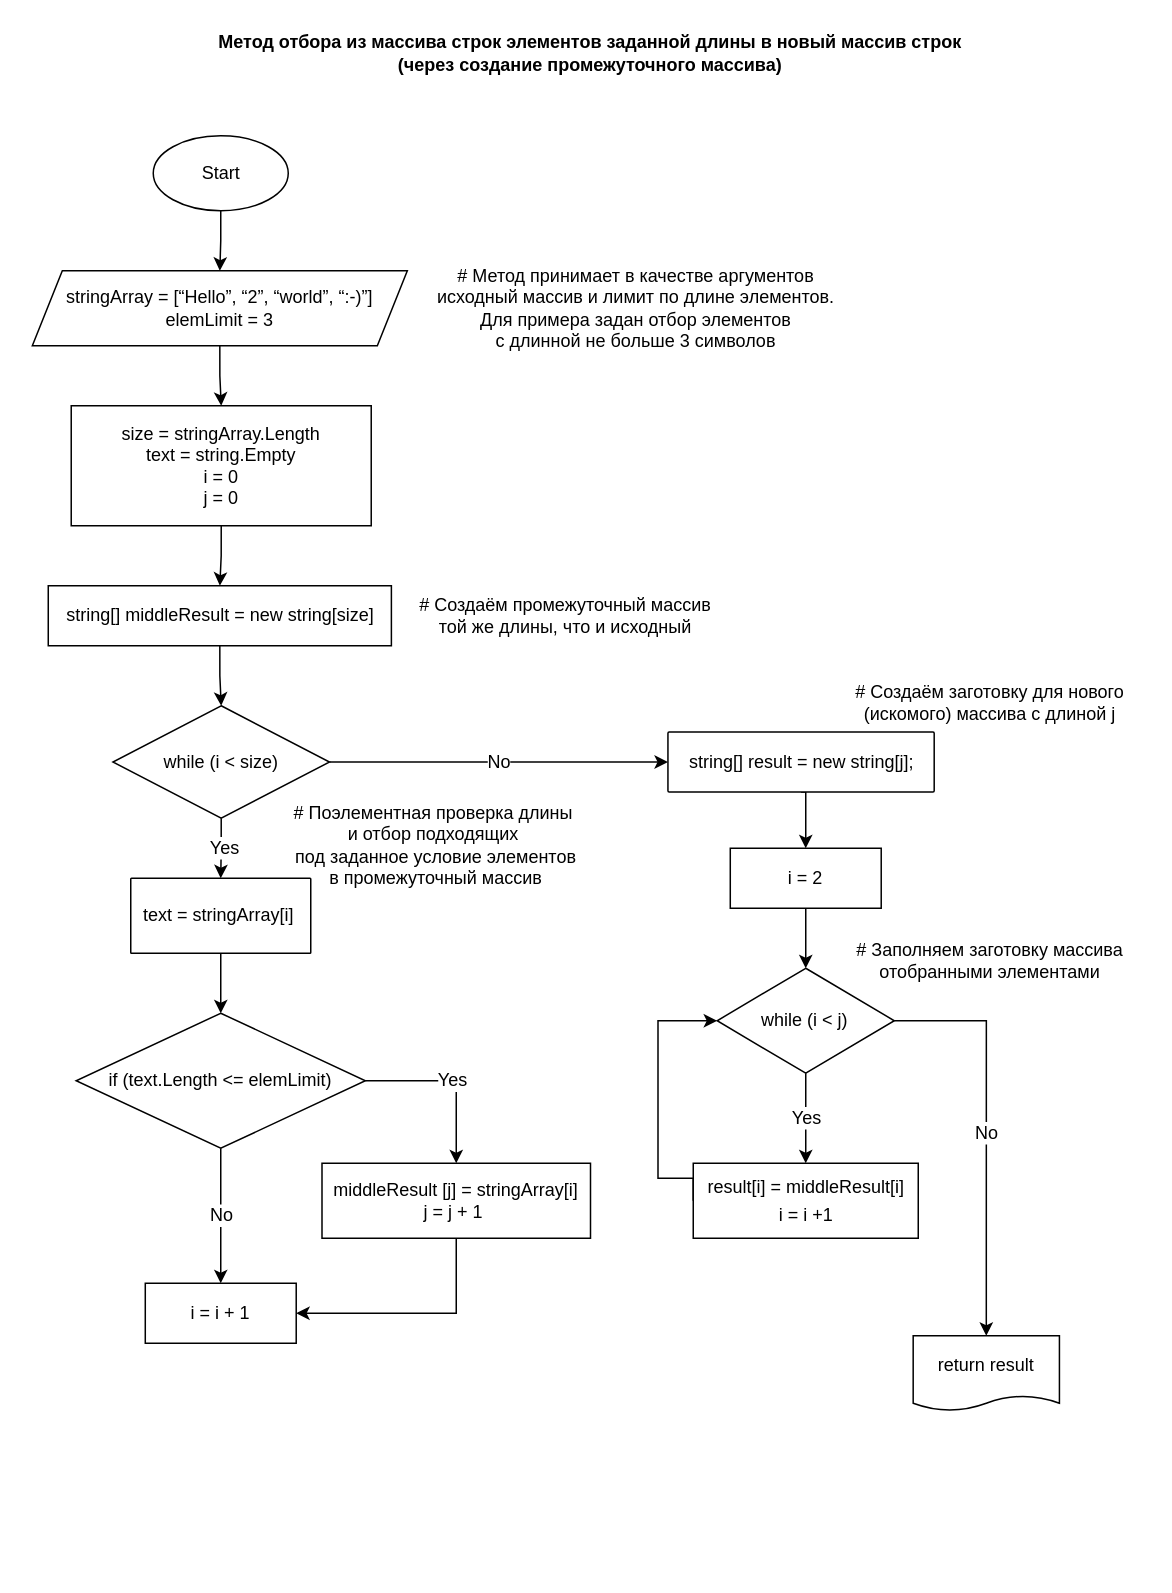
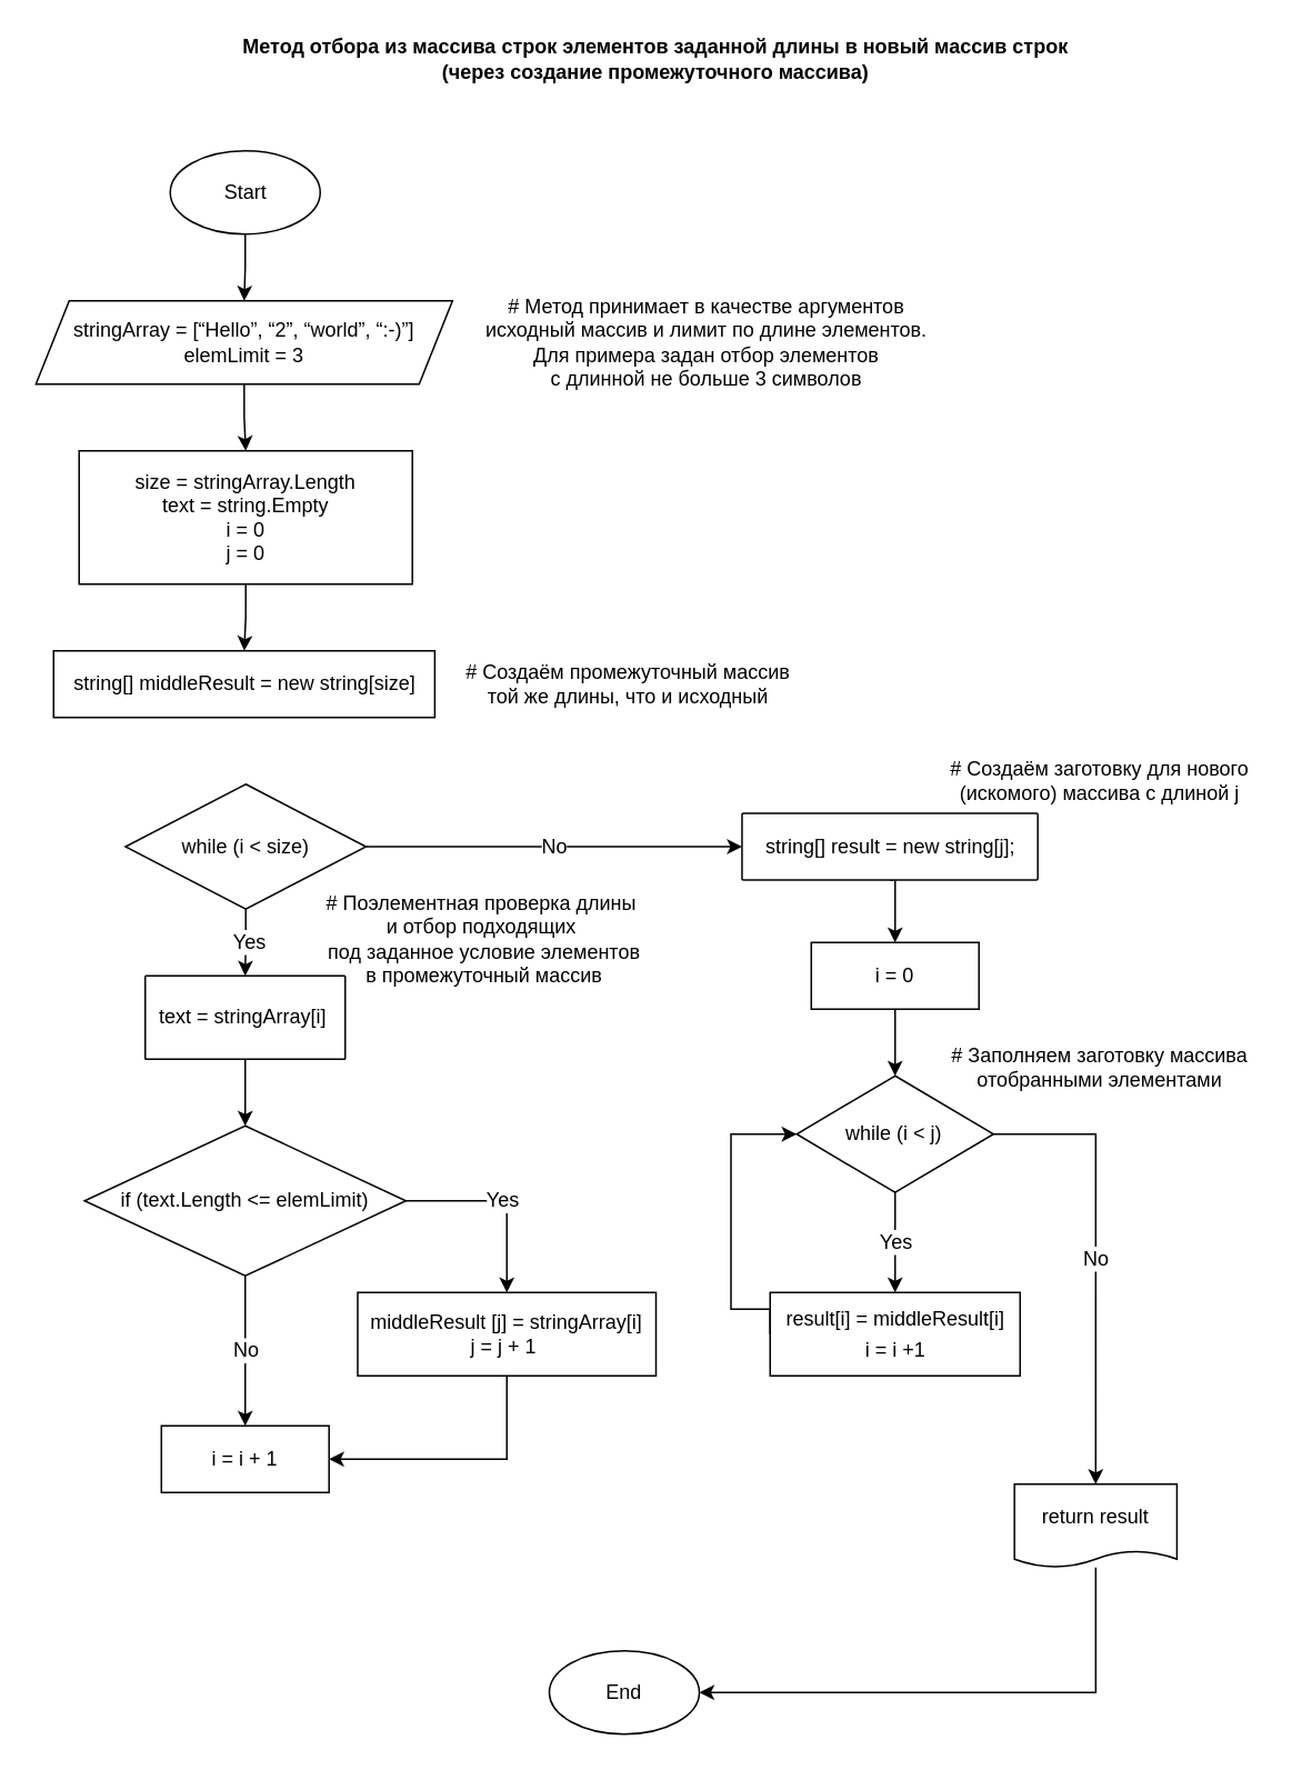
  <mxCell id="0" />
  <mxCell id="1" parent="0" />
  <mxCell id="2" value="Метод отбора из массива строк&amp;nbsp;элементов заданной длины&amp;nbsp;в новый массив строк (через создание промежуточного массива)" style="text;html=1;strokeColor=none;fillColor=none;align=center;verticalAlign=middle;whiteSpace=wrap;rounded=0;fontStyle=1" parent="1" vertex="1"><mxGeometry x="143" y="20" width="500" height="30" as="geometry" /></mxCell>
  <mxCell id="3" style="edgeStyle=orthogonalEdgeStyle;rounded=0;orthogonalLoop=1;jettySize=auto;html=1;exitX=0.5;exitY=1;exitDx=0;exitDy=0;" parent="1" source="4" target="6" edge="1"><mxGeometry relative="1" as="geometry" /></mxCell>
  <mxCell id="4" value="Start" style="ellipse;whiteSpace=wrap;html=1;" parent="1" vertex="1"><mxGeometry x="101.5" y="90" width="90" height="50" as="geometry" /></mxCell>
  <mxCell id="5" style="edgeStyle=orthogonalEdgeStyle;rounded=0;orthogonalLoop=1;jettySize=auto;html=1;exitX=0.5;exitY=1;exitDx=0;exitDy=0;entryX=0.5;entryY=0;entryDx=0;entryDy=0;" parent="1" source="6" target="8" edge="1"><mxGeometry relative="1" as="geometry" /></mxCell>
  <mxCell id="6" value="stringArray =&amp;nbsp;[“Hello”, “2”, “world”, “:-)”]&lt;br&gt;elemLimit = 3" style="shape=parallelogram;perimeter=parallelogramPerimeter;whiteSpace=wrap;html=1;fixedSize=1;" parent="1" vertex="1"><mxGeometry x="20.88" y="180" width="250" height="50" as="geometry" /></mxCell>
  <mxCell id="7" style="edgeStyle=orthogonalEdgeStyle;rounded=0;orthogonalLoop=1;jettySize=auto;html=1;exitX=0.5;exitY=1;exitDx=0;exitDy=0;entryX=0.5;entryY=0;entryDx=0;entryDy=0;fontFamily=Helvetica;fontSize=12;" parent="1" source="8" target="10" edge="1"><mxGeometry relative="1" as="geometry" /></mxCell>
  <mxCell id="8" value="size = stringArray.Length&lt;br&gt;text = string.Empty&lt;br&gt;i = 0&lt;br&gt;j = 0" style="rounded=1;whiteSpace=wrap;html=1;arcSize=0;" parent="1" vertex="1"><mxGeometry x="46.82" y="270" width="200" height="80" as="geometry" /></mxCell>
- <mxCell id="9" style="edgeStyle=orthogonalEdgeStyle;rounded=0;orthogonalLoop=1;jettySize=auto;html=1;exitX=0.5;exitY=1;exitDx=0;exitDy=0;entryX=0.5;entryY=0;entryDx=0;entryDy=0;fontFamily=Helvetica;fontSize=12;" parent="1" source="10" target="13" edge="1"><mxGeometry relative="1" as="geometry" /></mxCell>
  <mxCell id="10" value="&lt;div style=&quot;background-color: rgb(255, 255, 255); line-height: 19px;&quot;&gt;string[] middleResult = new string[size]&lt;br&gt;&lt;/div&gt;" style="rounded=1;whiteSpace=wrap;html=1;arcSize=0;" parent="1" vertex="1"><mxGeometry x="31.51" y="390" width="228.75" height="40" as="geometry" /></mxCell>
  <mxCell id="11" value="Yes" style="edgeStyle=orthogonalEdgeStyle;rounded=0;orthogonalLoop=1;jettySize=auto;html=1;exitX=0.5;exitY=1;exitDx=0;exitDy=0;entryX=0.5;entryY=0;entryDx=0;entryDy=0;fontFamily=Helvetica;fontSize=12;" parent="1" source="13" target="20" edge="1"><mxGeometry y="2" relative="1" as="geometry"><mxPoint as="offset" /></mxGeometry></mxCell>
  <mxCell id="12" value="No" style="edgeStyle=orthogonalEdgeStyle;rounded=0;orthogonalLoop=1;jettySize=auto;html=1;exitX=1;exitY=0.5;exitDx=0;exitDy=0;entryX=0;entryY=0.5;entryDx=0;entryDy=0;strokeColor=default;fontFamily=Helvetica;fontSize=12;" parent="1" source="13" target="26" edge="1"><mxGeometry relative="1" as="geometry" /></mxCell>
  <mxCell id="13" value="while (i &amp;lt; size)" style="rhombus;whiteSpace=wrap;html=1;fontFamily=Helvetica;fontSize=12;" parent="1" vertex="1"><mxGeometry x="74.63" y="470" width="144.37" height="75" as="geometry" /></mxCell>
  <mxCell id="14" value="#&amp;nbsp;Поэлементная&amp;nbsp;&lt;span style=&quot;&quot;&gt;проверка длины&lt;br&gt;и отбор подходящих&lt;br&gt;&amp;nbsp;под заданное условие элементов&lt;br&gt;&amp;nbsp;в промежуточный массив&lt;/span&gt;" style="text;html=1;align=center;verticalAlign=middle;resizable=0;points=[];autosize=1;strokeColor=none;fillColor=none;fontSize=12;fontFamily=Helvetica;" parent="1" vertex="1"><mxGeometry x="183" y="527.5" width="210" height="70" as="geometry" /></mxCell>
  <mxCell id="15" value="#&amp;nbsp;Создаём промежуточный массив&lt;br&gt;той же длины,&amp;nbsp;что и исходный" style="text;html=1;align=center;verticalAlign=middle;resizable=0;points=[];autosize=1;strokeColor=none;fillColor=none;fontSize=12;fontFamily=Helvetica;" parent="1" vertex="1"><mxGeometry x="266.19" y="390" width="220" height="40" as="geometry" /></mxCell>
  <mxCell id="16" value="Yes" style="edgeStyle=orthogonalEdgeStyle;rounded=0;orthogonalLoop=1;jettySize=auto;html=1;exitX=1;exitY=0.5;exitDx=0;exitDy=0;entryX=0.5;entryY=0;entryDx=0;entryDy=0;strokeColor=default;fontFamily=Helvetica;fontSize=12;" parent="1" source="18" target="23" edge="1"><mxGeometry relative="1" as="geometry" /></mxCell>
  <mxCell id="17" value="No" style="edgeStyle=orthogonalEdgeStyle;rounded=0;orthogonalLoop=1;jettySize=auto;html=1;exitX=0.5;exitY=1;exitDx=0;exitDy=0;entryX=0.5;entryY=0;entryDx=0;entryDy=0;strokeColor=default;fontFamily=Helvetica;fontSize=12;" parent="1" source="18" target="24" edge="1"><mxGeometry relative="1" as="geometry" /></mxCell>
  <mxCell id="18" value="&lt;font style=&quot;font-size: 12px;&quot;&gt;if (text&lt;span style=&quot;background-color: rgb(255, 255, 255);&quot;&gt;.&lt;/span&gt;&lt;span style=&quot;background-color: rgb(255, 255, 255);&quot;&gt;Length &lt;/span&gt;&lt;span style=&quot;background-color: rgb(255, 255, 255);&quot;&gt;&amp;lt;=&amp;nbsp;&lt;/span&gt;elemLimit&lt;span style=&quot;background-color: initial;&quot;&gt;)&lt;/span&gt;&lt;/font&gt;" style="rhombus;whiteSpace=wrap;html=1;fontFamily=Helvetica;fontSize=12;" parent="1" vertex="1"><mxGeometry x="50.11" y="675" width="192.8" height="90" as="geometry" /></mxCell>
  <mxCell id="19" style="edgeStyle=orthogonalEdgeStyle;rounded=0;orthogonalLoop=1;jettySize=auto;html=1;exitX=0.5;exitY=1;exitDx=0;exitDy=0;entryX=0.5;entryY=0;entryDx=0;entryDy=0;fontFamily=Helvetica;fontSize=12;" parent="1" source="20" target="18" edge="1"><mxGeometry relative="1" as="geometry" /></mxCell>
  <mxCell id="20" value="text = stringArray[i]&amp;nbsp;" style="rounded=1;whiteSpace=wrap;html=1;fontFamily=Helvetica;fontSize=12;arcSize=1;" parent="1" vertex="1"><mxGeometry x="86.5" y="585" width="120" height="50" as="geometry" /></mxCell>
  <mxCell id="21" value="# Метод принимает в качестве аргументов&lt;br&gt;исходный массив и&amp;nbsp;лимит по длине элементов.&lt;br&gt;Для примера задан отбор элементов&lt;br&gt;с длинной&amp;nbsp;не больше 3 символов" style="text;html=1;align=center;verticalAlign=middle;resizable=0;points=[];autosize=1;strokeColor=none;fillColor=none;fontSize=12;fontFamily=Helvetica;" parent="1" vertex="1"><mxGeometry x="277.76" y="170" width="290" height="70" as="geometry" /></mxCell>
  <mxCell id="22" style="edgeStyle=orthogonalEdgeStyle;rounded=0;orthogonalLoop=1;jettySize=auto;html=1;exitX=0.5;exitY=1;exitDx=0;exitDy=0;entryX=1;entryY=0.5;entryDx=0;entryDy=0;strokeColor=default;fontFamily=Helvetica;fontSize=12;" parent="1" source="23" target="24" edge="1"><mxGeometry relative="1" as="geometry" /></mxCell>
  <mxCell id="23" value="middleResult [j] = stringArray[i]&lt;br&gt;j = j + 1&amp;nbsp;" style="rounded=1;whiteSpace=wrap;html=1;fontFamily=Helvetica;fontSize=12;arcSize=0;" parent="1" vertex="1"><mxGeometry x="214" y="775" width="179" height="50" as="geometry" /></mxCell>
  <mxCell id="24" value="i = i + 1" style="rounded=1;whiteSpace=wrap;html=1;fontFamily=Helvetica;fontSize=12;arcSize=0;" parent="1" vertex="1"><mxGeometry x="96.19" y="855" width="100.62" height="40" as="geometry" /></mxCell>
  <mxCell id="25" style="edgeStyle=orthogonalEdgeStyle;rounded=0;orthogonalLoop=1;jettySize=auto;html=1;exitX=0.5;exitY=1;exitDx=0;exitDy=0;entryX=0.5;entryY=0;entryDx=0;entryDy=0;" edge="1" parent="1" source="26" target="38"><mxGeometry relative="1" as="geometry" /></mxCell>
  <mxCell id="26" value="string[] result = new string[j];" style="rounded=1;whiteSpace=wrap;html=1;fontFamily=Helvetica;fontSize=12;arcSize=2;" parent="1" vertex="1"><mxGeometry x="444.63" y="487.5" width="177.5" height="40" as="geometry" /></mxCell>
  <mxCell id="27" value="#&amp;nbsp;Создаём заготовку для нового&lt;br&gt;(искомого)&amp;nbsp;массива&amp;nbsp;с длиной j" style="text;html=1;align=center;verticalAlign=middle;resizable=0;points=[];autosize=1;strokeColor=none;fillColor=none;fontSize=12;fontFamily=Helvetica;" parent="1" vertex="1"><mxGeometry x="559" y="447.5" width="200" height="40" as="geometry" /></mxCell>
  <mxCell id="28" value="Yes" style="edgeStyle=orthogonalEdgeStyle;rounded=0;orthogonalLoop=1;jettySize=auto;html=1;exitX=0.5;exitY=1;exitDx=0;exitDy=0;entryX=0.5;entryY=0;entryDx=0;entryDy=0;strokeColor=default;fontFamily=Helvetica;fontSize=12;" parent="1" source="30" target="32" edge="1"><mxGeometry relative="1" as="geometry" /></mxCell>
  <mxCell id="29" value="No" style="edgeStyle=orthogonalEdgeStyle;rounded=0;orthogonalLoop=1;jettySize=auto;html=1;exitX=1;exitY=0.5;exitDx=0;exitDy=0;strokeColor=default;fontFamily=Helvetica;fontSize=12;entryX=0.5;entryY=0;entryDx=0;entryDy=0;" parent="1" source="30" target="35" edge="1"><mxGeometry relative="1" as="geometry"><mxPoint x="667.12" y="870" as="targetPoint" /></mxGeometry></mxCell>
  <mxCell id="30" value="while (i &amp;lt; j)" style="rhombus;whiteSpace=wrap;html=1;fontFamily=Helvetica;fontSize=12;" parent="1" vertex="1"><mxGeometry x="477.44" y="645" width="118.12" height="70" as="geometry" /></mxCell>
  <mxCell id="31" style="edgeStyle=orthogonalEdgeStyle;rounded=0;orthogonalLoop=1;jettySize=auto;html=1;exitX=0;exitY=0.5;exitDx=0;exitDy=0;entryX=0;entryY=0.5;entryDx=0;entryDy=0;strokeColor=default;fontFamily=Helvetica;fontSize=12;" parent="1" source="32" target="30" edge="1"><mxGeometry relative="1" as="geometry"><Array as="points"><mxPoint x="438" y="785" /><mxPoint x="438" y="680" /></Array></mxGeometry></mxCell>
  <mxCell id="32" value="&lt;div style=&quot;background-color: rgb(255, 255, 255); line-height: 19px;&quot;&gt;result[i] = middleResult[i]&lt;/div&gt;&lt;div style=&quot;background-color: rgb(255, 255, 255); line-height: 19px;&quot;&gt;i = i +1&lt;/div&gt;" style="rounded=1;whiteSpace=wrap;html=1;fontFamily=Helvetica;fontSize=12;arcSize=0;" parent="1" vertex="1"><mxGeometry x="461.5" y="775" width="150" height="50" as="geometry" /></mxCell>
+ <mxCell id="33" style="edgeStyle=orthogonalEdgeStyle;rounded=0;orthogonalLoop=1;jettySize=auto;html=1;exitX=1;exitY=0.5;exitDx=0;exitDy=0;strokeColor=default;fontFamily=Helvetica;fontSize=12;startArrow=classic;startFill=1;endArrow=none;endFill=0;" parent="1" source="34" target="35" edge="1"><mxGeometry relative="1" as="geometry"><mxPoint x="410" y="1015" as="sourcePoint" /></mxGeometry></mxCell>
+ <mxCell id="34" value="End" style="ellipse;whiteSpace=wrap;html=1;" parent="1" vertex="1"><mxGeometry x="329" y="990" width="90" height="50" as="geometry" /></mxCell>
  <mxCell id="35" value="return result" style="shape=document;whiteSpace=wrap;html=1;boundedLbl=1;size=0.2;" parent="1" vertex="1"><mxGeometry x="608.12" y="890" width="97.5" height="50" as="geometry" /></mxCell>
  <mxCell id="36" value="# Заполняем заготовку массива&lt;br&gt;отобранными элементами" style="text;html=1;align=center;verticalAlign=middle;resizable=0;points=[];autosize=1;strokeColor=none;fillColor=none;" vertex="1" parent="1"><mxGeometry x="559" y="620" width="200" height="40" as="geometry" /></mxCell>
  <mxCell id="37" style="edgeStyle=orthogonalEdgeStyle;rounded=0;orthogonalLoop=1;jettySize=auto;html=1;exitX=0.5;exitY=1;exitDx=0;exitDy=0;entryX=0.5;entryY=0;entryDx=0;entryDy=0;" edge="1" parent="1" source="38" target="30"><mxGeometry relative="1" as="geometry" /></mxCell>
- <mxCell id="38" value="i = 2" style="rounded=1;whiteSpace=wrap;html=1;fontFamily=Helvetica;fontSize=12;arcSize=0;" vertex="1" parent="1"><mxGeometry x="486.19" y="565" width="100.62" height="40" as="geometry" /></mxCell>
+ <mxCell id="38" value="i = 0" style="rounded=1;whiteSpace=wrap;html=1;fontFamily=Helvetica;fontSize=12;arcSize=0;" vertex="1" parent="1"><mxGeometry x="486.19" y="565" width="100.62" height="40" as="geometry" /></mxCell>
